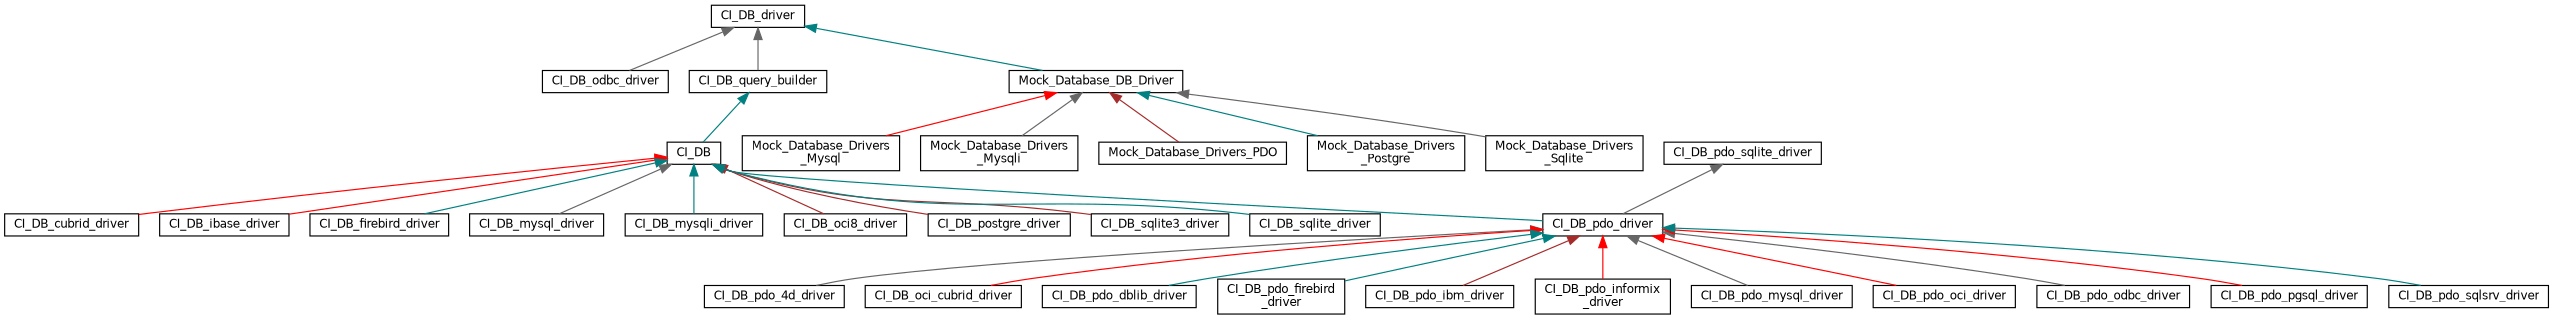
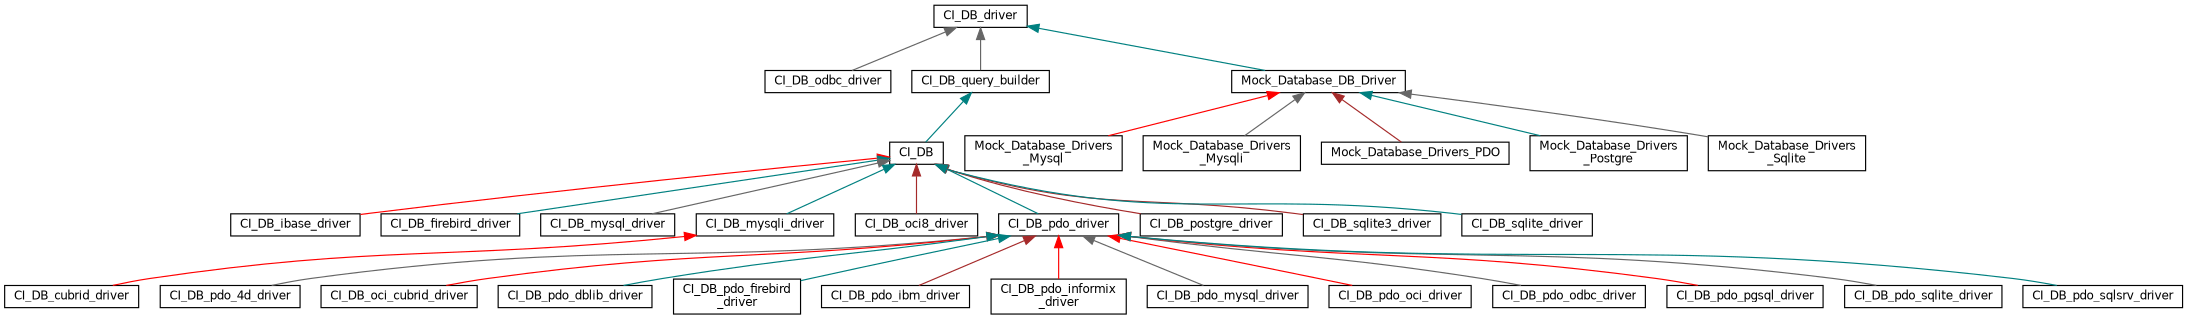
  digraph {
    rankdir=TB
    node [color=black fillcolor=white fontname=Helvetica fontsize=10 shape=record style=filled]
    edge [color=teal dir=back fontname=Helvetica fontsize=10 labelfontname=Helvetica labelfontsize=10 style=solid]
    n1 [height=0.2 label=CI_DB_driver width=0.4]
    n2 [height=0.2 label=CI_DB_odbc_driver width=0.4]
    n3 [height=0.2 label=CI_DB_query_builder width=0.4]
    n4 [height=0.2 label=Mock_Database_DB_Driver width=0.4]
    n5 [height=0.2 label=CI_DB width=0.4]
    n6 [height=0.2 label="Mock_Database_Drivers\l_Mysql" width=0.4]
    n7 [height=0.2 label="Mock_Database_Drivers\l_Mysqli" width=0.4]
    n8 [height=0.2 label=Mock_Database_Drivers_PDO width=0.4]
    n9 [height=0.2 label="Mock_Database_Drivers\l_Postgre" width=0.4]
    n10 [height=0.2 label="Mock_Database_Drivers\l_Sqlite" width=0.4]
    n11 [height=0.2 label=CI_DB_cubrid_driver width=0.4]
    n12 [height=0.2 label=CI_DB_ibase_driver width=0.4]
    n13 [height=0.2 label=CI_DB_firebird_driver width=0.4]
    n14 [height=0.2 label=CI_DB_mysql_driver width=0.4]
    n15 [height=0.2 label=CI_DB_mysqli_driver width=0.4]
    n16 [height=0.2 label=CI_DB_oci8_driver width=0.4]
    n17 [height=0.2 label=CI_DB_pdo_driver width=0.4]
    n18 [height=0.2 label=CI_DB_postgre_driver width=0.4]
    n19 [height=0.2 label=CI_DB_sqlite3_driver width=0.4]
    n20 [height=0.2 label=CI_DB_sqlite_driver width=0.4]
    n21 [height=0.2 label=CI_DB_pdo_4d_driver width=0.4]
    n22 [height=0.2 label=CI_DB_oci_cubrid_driver width=0.4]
    n23 [height=0.2 label=CI_DB_pdo_dblib_driver width=0.4]
    n24 [height=0.2 label="CI_DB_pdo_firebird\l_driver" width=0.4]
    n25 [height=0.2 label=CI_DB_pdo_ibm_driver width=0.4]
    n26 [height=0.2 label="CI_DB_pdo_informix\l_driver" width=0.4]
    n27 [height=0.2 label=CI_DB_pdo_mysql_driver width=0.4]
    n28 [height=0.2 label=CI_DB_pdo_oci_driver width=0.4]
    n29 [height=0.2 label=CI_DB_pdo_odbc_driver width=0.4]
    n30 [height=0.2 label=CI_DB_pdo_pgsql_driver width=0.4]
    n31 [height=0.2 label=CI_DB_pdo_sqlite_driver width=0.4]
    n32 [height=0.2 label=CI_DB_pdo_sqlsrv_driver width=0.4]
    n1 -> n2 [color=gray40]
    n1 -> n3 [color=gray40]
    n1 -> n4
    n3 -> n5
    n4 -> n6 [color=red]
    n4 -> n7 [color=gray40]
    n4 -> n8 [color=brown]
    n4 -> n9
    n4 -> n10 [color=gray40]
-   n5 -> n11 [color=red]
+   n15 -> n11 [color=red]
    n5 -> n12 [color=red]
    n5 -> n13
    n5 -> n14 [color=gray40]
    n5 -> n15
    n5 -> n16 [color=brown]
    n5 -> n17
    n5 -> n18 [color=brown]
    n5 -> n19 [color=brown]
    n5 -> n20
    n17 -> n21 [color=gray40]
    n17 -> n22 [color=red]
    n17 -> n23
    n17 -> n24
    n17 -> n25 [color=brown]
    n17 -> n26 [color=red]
    n17 -> n27 [color=gray40]
    n17 -> n28 [color=red]
    n17 -> n29 [color=gray40]
    n17 -> n30 [color=red]
-   n31 -> n17 [color=gray40]
+   n17 -> n31 [color=gray40]
    n17 -> n32
  }
